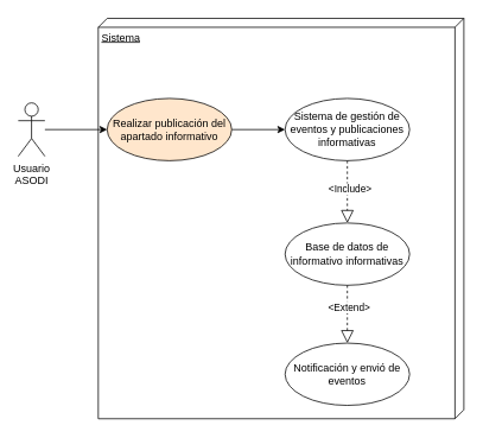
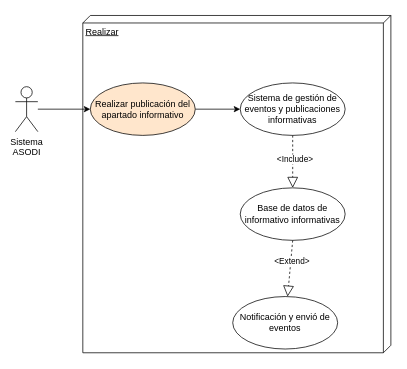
  <mxCell id="0" />
  <mxCell id="1" parent="0" />
- <mxCell id="2" value="Sistema" style="verticalAlign=top;align=left;spacingTop=8;spacingLeft=2;spacingRight=12;shape=cube;size=10;direction=south;fontStyle=4;html=1;whiteSpace=wrap;" vertex="1" parent="1"><mxGeometry x="110" y="20" width="411" height="450" as="geometry" /></mxCell>
+ <mxCell id="2" value="Realizar" style="verticalAlign=top;align=left;spacingTop=8;spacingLeft=2;spacingRight=12;shape=cube;size=10;direction=south;fontStyle=4;html=1;whiteSpace=wrap;" vertex="1" parent="1"><mxGeometry x="110" y="20" width="411" height="450" as="geometry" /></mxCell>
  <mxCell id="3" style="edgeStyle=orthogonalEdgeStyle;rounded=0;orthogonalLoop=1;jettySize=auto;html=1;entryX=0;entryY=0.5;entryDx=0;entryDy=0;" edge="1" parent="1" source="4" target="6"><mxGeometry relative="1" as="geometry" /></mxCell>
- <mxCell id="4" value="Usuario&lt;br&gt;ASODI" style="shape=umlActor;verticalLabelPosition=bottom;verticalAlign=top;html=1;" vertex="1" parent="1"><mxGeometry x="20" y="115" width="30" height="60" as="geometry" /></mxCell>
+ <mxCell id="4" value="Sistema&lt;br&gt;ASODI" style="shape=umlActor;verticalLabelPosition=bottom;verticalAlign=top;html=1;" vertex="1" parent="1"><mxGeometry x="20" y="115" width="30" height="60" as="geometry" /></mxCell>
  <mxCell id="5" style="edgeStyle=orthogonalEdgeStyle;rounded=0;orthogonalLoop=1;jettySize=auto;html=1;entryX=0;entryY=0.5;entryDx=0;entryDy=0;" edge="1" parent="1" source="6" target="7"><mxGeometry relative="1" as="geometry" /></mxCell>
  <mxCell id="6" value="Realizar publicación del apartado informativo" style="ellipse;whiteSpace=wrap;html=1;fillColor=#ffe6cc;" vertex="1" parent="1"><mxGeometry x="120" y="110" width="140" height="70" as="geometry" /></mxCell>
  <mxCell id="7" value="Sistema de gestión de eventos y publicaciones informativas" style="ellipse;whiteSpace=wrap;html=1;" vertex="1" parent="1"><mxGeometry x="320" y="110" width="140" height="70" as="geometry" /></mxCell>
  <mxCell id="8" value="" style="endArrow=block;dashed=1;endFill=0;endSize=12;html=1;rounded=0;exitX=0.5;exitY=1;exitDx=0;exitDy=0;entryX=0.5;entryY=0;entryDx=0;entryDy=0;" edge="1" parent="1" source="7" target="10"><mxGeometry width="160" relative="1" as="geometry"><mxPoint x="340" y="260" as="sourcePoint" /><mxPoint x="640" y="220" as="targetPoint" /></mxGeometry></mxCell>
  <mxCell id="9" value="&amp;lt;Include&amp;gt;" style="edgeLabel;html=1;align=center;verticalAlign=middle;resizable=0;points=[];" vertex="1" connectable="0" parent="8"><mxGeometry x="-0.114" y="2" relative="1" as="geometry"><mxPoint as="offset" /></mxGeometry></mxCell>
  <mxCell id="10" value="Base de datos de informativo informativas" style="ellipse;whiteSpace=wrap;html=1;" vertex="1" parent="1"><mxGeometry x="320" y="250" width="140" height="70" as="geometry" /></mxCell>
  <mxCell id="11" value="" style="endArrow=block;dashed=1;endFill=0;endSize=12;html=1;rounded=0;exitX=0.5;exitY=1;exitDx=0;exitDy=0;" edge="1" parent="1" source="10" target="13"><mxGeometry width="160" relative="1" as="geometry"><mxPoint x="370" y="370" as="sourcePoint" /><mxPoint x="530" y="370" as="targetPoint" /></mxGeometry></mxCell>
  <mxCell id="12" value="&amp;lt;Extend&amp;gt;" style="edgeLabel;html=1;align=center;verticalAlign=middle;resizable=0;points=[];" vertex="1" connectable="0" parent="11"><mxGeometry x="-0.262" y="1" relative="1" as="geometry"><mxPoint as="offset" /></mxGeometry></mxCell>
- <mxCell id="13" value="Notificación y envió de eventos" style="ellipse;whiteSpace=wrap;html=1;" vertex="1" parent="1"><mxGeometry x="320" y="385" width="140" height="70" as="geometry" /></mxCell>
+ <mxCell id="13" value="Notificación y envió de eventos" style="ellipse;whiteSpace=wrap;html=1;" vertex="1" parent="1"><mxGeometry x="310" y="395" width="140" height="70" as="geometry" /></mxCell>
